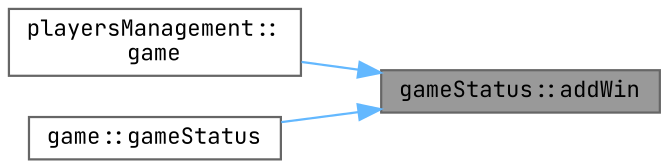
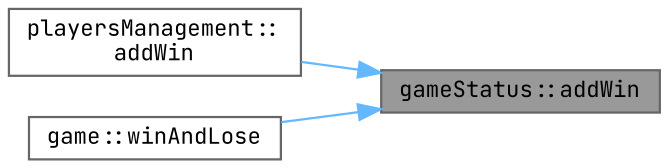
  digraph {
    fontname="JetBrains Mono"
    rankdir=RL
    node [color=grey40 fillcolor=white fontname="JetBrains Mono" fontsize=10 shape=box style=filled]
    edge [color=steelblue1 dir=back fontname="JetBrains Mono" fontsize=10 labelfontname=Helvetica labelfontsize=10 style=solid]
    n1 [color=gray40 fillcolor=grey60 fontcolor=black height=0.2 label="gameStatus::addWin" width=0.4]
-   n2 [height=0.2 label="playersManagement::\lgame" width=0.4]
-   n3 [height=0.2 label="game::gameStatus" width=0.4]
+   n2 [height=0.2 label="playersManagement::\laddWin" width=0.4]
+   n3 [height=0.2 label="game::winAndLose" width=0.4]
    n1 -> n2
    n1 -> n3
  }
